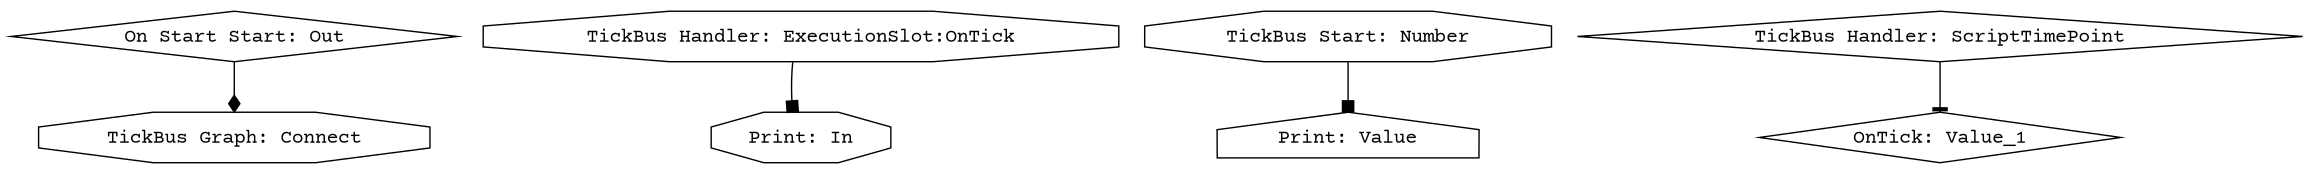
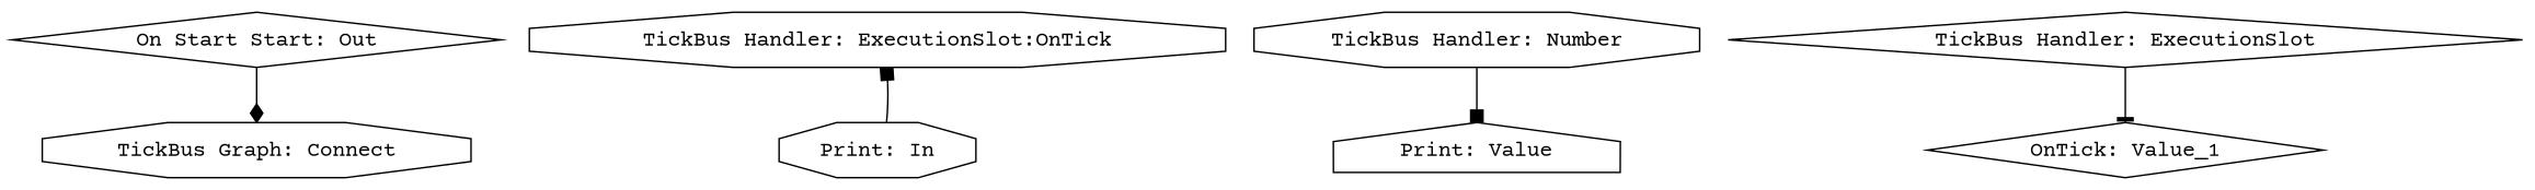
  digraph {
    fontname="Courier Prime"
    node [fontname="Courier Prime" shape=octagon]
    edge [arrowhead=box fontname="Courier Prime"]
    n1 [label="On Start Start: Out" shape=diamond]
    n2 [label="TickBus Graph: Connect"]
    "TickBus Handler: ExecutionSlot:OnTick"
    "Print: In"
    "Print: Value" [shape=house]
-   "TickBus Handler: Number" [label="TickBus Start: Number"]
-   "TickBus Handler: ScriptTimePoint" [shape=diamond]
+   "TickBus Handler: Number"
+   "TickBus Handler: ScriptTimePoint" [shape=diamond label="TickBus Handler: ExecutionSlot"]
    n8 [label="OnTick: Value_1" shape=diamond]
    n1 -> n2 [arrowhead=diamond]
-   "TickBus Handler: ExecutionSlot:OnTick" -> "Print: In"
+   "Print: In" -> "TickBus Handler: ExecutionSlot:OnTick"
    "TickBus Handler: Number" -> "Print: Value"
    "TickBus Handler: ScriptTimePoint" -> n8 [arrowhead=tee]
  }
